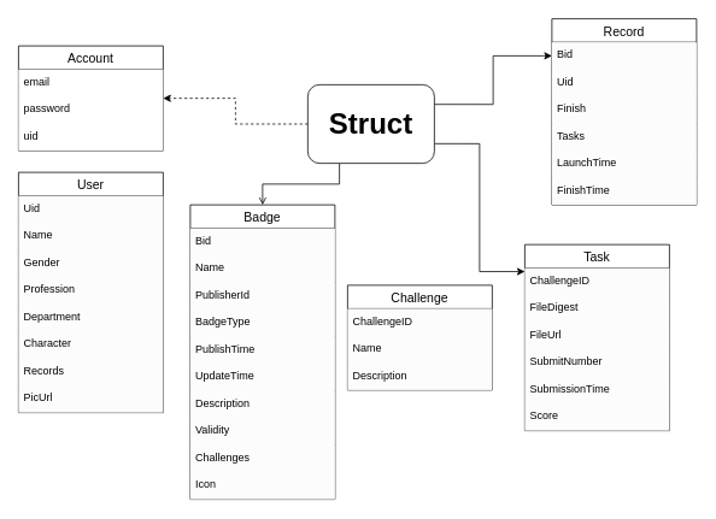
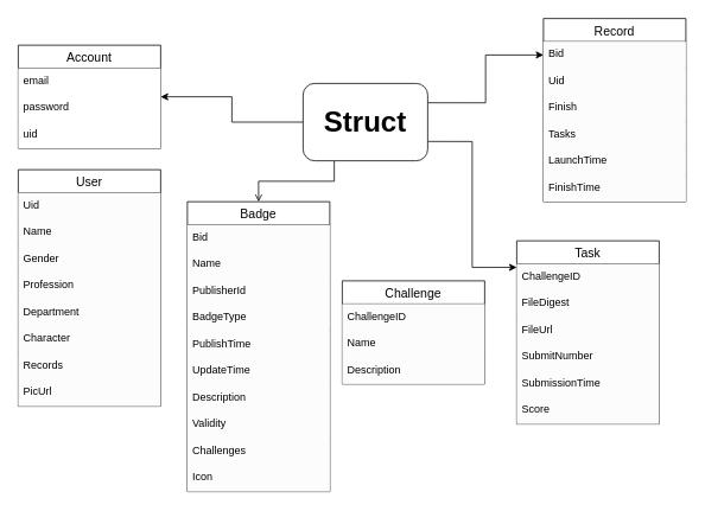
  <mxCell id="0" />
  <mxCell id="1" parent="0" />
  <mxCell id="2" value="Account" style="swimlane;fontStyle=0;childLayout=stackLayout;horizontal=1;startSize=26;horizontalStack=0;resizeParent=1;resizeParentMax=0;resizeLast=0;collapsible=1;marginBottom=0;align=center;fontSize=14;" vertex="1" parent="1"><mxGeometry x="20" y="50" width="160" height="116" as="geometry"><mxRectangle x="100" y="110" width="60" height="26" as="alternateBounds" /></mxGeometry></mxCell>
  <mxCell id="3" value="email" style="text;strokeColor=none;fillColor=default;spacingLeft=4;spacingRight=4;overflow=hidden;rotatable=0;points=[[0,0.5],[1,0.5]];portConstraint=eastwest;fontSize=12;" vertex="1" parent="2"><mxGeometry y="26" width="160" height="30" as="geometry" /></mxCell>
  <mxCell id="4" value="password" style="text;strokeColor=none;fillColor=default;spacingLeft=4;spacingRight=4;overflow=hidden;rotatable=0;points=[[0,0.5],[1,0.5]];portConstraint=eastwest;fontSize=12;" vertex="1" parent="2"><mxGeometry y="56" width="160" height="30" as="geometry" /></mxCell>
  <mxCell id="5" value="uid" style="text;strokeColor=none;fillColor=default;spacingLeft=4;spacingRight=4;overflow=hidden;rotatable=0;points=[[0,0.5],[1,0.5]];portConstraint=eastwest;fontSize=12;" vertex="1" parent="2"><mxGeometry y="86" width="160" height="30" as="geometry" /></mxCell>
  <mxCell id="6" value="User" style="swimlane;fontStyle=0;childLayout=stackLayout;horizontal=1;startSize=26;horizontalStack=0;resizeParent=1;resizeParentMax=0;resizeLast=0;collapsible=1;marginBottom=0;align=center;fontSize=14;" vertex="1" parent="1"><mxGeometry x="20" y="190" width="160" height="266" as="geometry"><mxRectangle x="100" y="110" width="60" height="26" as="alternateBounds" /></mxGeometry></mxCell>
  <mxCell id="7" value="Uid" style="text;strokeColor=none;fillColor=#FCFCFC;spacingLeft=4;spacingRight=4;overflow=hidden;rotatable=0;points=[[0,0.5],[1,0.5]];portConstraint=eastwest;fontSize=12;" vertex="1" parent="6"><mxGeometry y="26" width="160" height="30" as="geometry" /></mxCell>
  <mxCell id="8" value="Name" style="text;strokeColor=none;fillColor=#FCFCFC;spacingLeft=4;spacingRight=4;overflow=hidden;rotatable=0;points=[[0,0.5],[1,0.5]];portConstraint=eastwest;fontSize=12;" vertex="1" parent="6"><mxGeometry y="56" width="160" height="30" as="geometry" /></mxCell>
  <mxCell id="9" value="Gender" style="text;strokeColor=none;fillColor=#FCFCFC;spacingLeft=4;spacingRight=4;overflow=hidden;rotatable=0;points=[[0,0.5],[1,0.5]];portConstraint=eastwest;fontSize=12;" vertex="1" parent="6"><mxGeometry y="86" width="160" height="30" as="geometry" /></mxCell>
  <mxCell id="10" value="Profession" style="text;strokeColor=none;fillColor=#FCFCFC;spacingLeft=4;spacingRight=4;overflow=hidden;rotatable=0;points=[[0,0.5],[1,0.5]];portConstraint=eastwest;fontSize=12;" vertex="1" parent="6"><mxGeometry y="116" width="160" height="30" as="geometry" /></mxCell>
  <mxCell id="11" value="Department" style="text;strokeColor=none;fillColor=#FCFCFC;spacingLeft=4;spacingRight=4;overflow=hidden;rotatable=0;points=[[0,0.5],[1,0.5]];portConstraint=eastwest;fontSize=12;" vertex="1" parent="6"><mxGeometry y="146" width="160" height="30" as="geometry" /></mxCell>
  <mxCell id="12" value="Character" style="text;strokeColor=none;fillColor=#FCFCFC;spacingLeft=4;spacingRight=4;overflow=hidden;rotatable=0;points=[[0,0.5],[1,0.5]];portConstraint=eastwest;fontSize=12;" vertex="1" parent="6"><mxGeometry y="176" width="160" height="30" as="geometry" /></mxCell>
  <mxCell id="13" value="Records" style="text;strokeColor=none;fillColor=#FCFCFC;spacingLeft=4;spacingRight=4;overflow=hidden;rotatable=0;points=[[0,0.5],[1,0.5]];portConstraint=eastwest;fontSize=12;" vertex="1" parent="6"><mxGeometry y="206" width="160" height="30" as="geometry" /></mxCell>
  <mxCell id="14" value="PicUrl" style="text;strokeColor=none;fillColor=#FCFCFC;spacingLeft=4;spacingRight=4;overflow=hidden;rotatable=0;points=[[0,0.5],[1,0.5]];portConstraint=eastwest;fontSize=12;" vertex="1" parent="6"><mxGeometry y="236" width="160" height="30" as="geometry" /></mxCell>
  <mxCell id="15" value="Badge" style="swimlane;fontStyle=0;childLayout=stackLayout;horizontal=1;startSize=26;horizontalStack=0;resizeParent=1;resizeParentMax=0;resizeLast=0;collapsible=1;marginBottom=0;align=center;fontSize=14;" vertex="1" parent="1"><mxGeometry x="210" y="226" width="160" height="326" as="geometry"><mxRectangle x="100" y="110" width="60" height="26" as="alternateBounds" /></mxGeometry></mxCell>
  <mxCell id="16" value="Bid" style="text;strokeColor=none;fillColor=#FCFCFC;spacingLeft=4;spacingRight=4;overflow=hidden;rotatable=0;points=[[0,0.5],[1,0.5]];portConstraint=eastwest;fontSize=12;" vertex="1" parent="15"><mxGeometry y="26" width="160" height="30" as="geometry" /></mxCell>
  <mxCell id="17" value="Name" style="text;strokeColor=none;fillColor=#FCFCFC;spacingLeft=4;spacingRight=4;overflow=hidden;rotatable=0;points=[[0,0.5],[1,0.5]];portConstraint=eastwest;fontSize=12;" vertex="1" parent="15"><mxGeometry y="56" width="160" height="30" as="geometry" /></mxCell>
  <mxCell id="18" value="PublisherId" style="text;strokeColor=none;fillColor=#FCFCFC;spacingLeft=4;spacingRight=4;overflow=hidden;rotatable=0;points=[[0,0.5],[1,0.5]];portConstraint=eastwest;fontSize=12;" vertex="1" parent="15"><mxGeometry y="86" width="160" height="30" as="geometry" /></mxCell>
  <mxCell id="19" value="BadgeType" style="text;strokeColor=none;fillColor=#FCFCFC;spacingLeft=4;spacingRight=4;overflow=hidden;rotatable=0;points=[[0,0.5],[1,0.5]];portConstraint=eastwest;fontSize=12;" vertex="1" parent="15"><mxGeometry y="116" width="160" height="30" as="geometry" /></mxCell>
  <mxCell id="20" value="PublishTime" style="text;strokeColor=none;fillColor=#FCFCFC;spacingLeft=4;spacingRight=4;overflow=hidden;rotatable=0;points=[[0,0.5],[1,0.5]];portConstraint=eastwest;fontSize=12;" vertex="1" parent="15"><mxGeometry y="146" width="160" height="30" as="geometry" /></mxCell>
  <mxCell id="21" value="UpdateTime " style="text;strokeColor=none;fillColor=#FCFCFC;spacingLeft=4;spacingRight=4;overflow=hidden;rotatable=0;points=[[0,0.5],[1,0.5]];portConstraint=eastwest;fontSize=12;" vertex="1" parent="15"><mxGeometry y="176" width="160" height="30" as="geometry" /></mxCell>
  <mxCell id="22" value="Description" style="text;strokeColor=none;fillColor=#FCFCFC;spacingLeft=4;spacingRight=4;overflow=hidden;rotatable=0;points=[[0,0.5],[1,0.5]];portConstraint=eastwest;fontSize=12;" vertex="1" parent="15"><mxGeometry y="206" width="160" height="30" as="geometry" /></mxCell>
  <mxCell id="23" value="Validity" style="text;strokeColor=none;fillColor=#FCFCFC;spacingLeft=4;spacingRight=4;overflow=hidden;rotatable=0;points=[[0,0.5],[1,0.5]];portConstraint=eastwest;fontSize=12;" vertex="1" parent="15"><mxGeometry y="236" width="160" height="30" as="geometry" /></mxCell>
  <mxCell id="24" value="Challenges" style="text;strokeColor=none;fillColor=#FCFCFC;spacingLeft=4;spacingRight=4;overflow=hidden;rotatable=0;points=[[0,0.5],[1,0.5]];portConstraint=eastwest;fontSize=12;" vertex="1" parent="15"><mxGeometry y="266" width="160" height="30" as="geometry" /></mxCell>
  <mxCell id="25" value="Icon" style="text;strokeColor=none;fillColor=#FCFCFC;spacingLeft=4;spacingRight=4;overflow=hidden;rotatable=0;points=[[0,0.5],[1,0.5]];portConstraint=eastwest;fontSize=12;" vertex="1" parent="15"><mxGeometry y="296" width="160" height="30" as="geometry" /></mxCell>
  <mxCell id="26" value="Challenge" style="swimlane;fontStyle=0;childLayout=stackLayout;horizontal=1;startSize=26;horizontalStack=0;resizeParent=1;resizeParentMax=0;resizeLast=0;collapsible=1;marginBottom=0;align=center;fontSize=14;" vertex="1" parent="1"><mxGeometry x="384" y="315" width="160" height="116" as="geometry"><mxRectangle x="100" y="110" width="60" height="26" as="alternateBounds" /></mxGeometry></mxCell>
  <mxCell id="27" value="ChallengeID" style="text;strokeColor=none;fillColor=#FCFCFC;spacingLeft=4;spacingRight=4;overflow=hidden;rotatable=0;points=[[0,0.5],[1,0.5]];portConstraint=eastwest;fontSize=12;" vertex="1" parent="26"><mxGeometry y="26" width="160" height="30" as="geometry" /></mxCell>
  <mxCell id="28" value="Name  " style="text;strokeColor=none;fillColor=#FCFCFC;spacingLeft=4;spacingRight=4;overflow=hidden;rotatable=0;points=[[0,0.5],[1,0.5]];portConstraint=eastwest;fontSize=12;" vertex="1" parent="26"><mxGeometry y="56" width="160" height="30" as="geometry" /></mxCell>
  <mxCell id="29" value="Description" style="text;strokeColor=none;fillColor=#FCFCFC;spacingLeft=4;spacingRight=4;overflow=hidden;rotatable=0;points=[[0,0.5],[1,0.5]];portConstraint=eastwest;fontSize=12;" vertex="1" parent="26"><mxGeometry y="86" width="160" height="30" as="geometry" /></mxCell>
  <mxCell id="30" value="Record" style="swimlane;fontStyle=0;childLayout=stackLayout;horizontal=1;startSize=26;horizontalStack=0;resizeParent=1;resizeParentMax=0;resizeLast=0;collapsible=1;marginBottom=0;align=center;fontSize=14;" vertex="1" parent="1"><mxGeometry x="610" y="20" width="160" height="206" as="geometry"><mxRectangle x="100" y="110" width="60" height="26" as="alternateBounds" /></mxGeometry></mxCell>
  <mxCell id="31" value="Bid" style="text;strokeColor=none;fillColor=#FCFCFC;spacingLeft=4;spacingRight=4;overflow=hidden;rotatable=0;points=[[0,0.5],[1,0.5]];portConstraint=eastwest;fontSize=12;" vertex="1" parent="30"><mxGeometry y="26" width="160" height="30" as="geometry" /></mxCell>
  <mxCell id="32" value="Uid" style="text;strokeColor=none;fillColor=#FCFCFC;spacingLeft=4;spacingRight=4;overflow=hidden;rotatable=0;points=[[0,0.5],[1,0.5]];portConstraint=eastwest;fontSize=12;" vertex="1" parent="30"><mxGeometry y="56" width="160" height="30" as="geometry" /></mxCell>
  <mxCell id="33" value="Finish" style="text;strokeColor=none;fillColor=#FCFCFC;spacingLeft=4;spacingRight=4;overflow=hidden;rotatable=0;points=[[0,0.5],[1,0.5]];portConstraint=eastwest;fontSize=12;" vertex="1" parent="30"><mxGeometry y="86" width="160" height="30" as="geometry" /></mxCell>
  <mxCell id="34" value="Tasks" style="text;strokeColor=none;fillColor=#FCFCFC;spacingLeft=4;spacingRight=4;overflow=hidden;rotatable=0;points=[[0,0.5],[1,0.5]];portConstraint=eastwest;fontSize=12;" vertex="1" parent="30"><mxGeometry y="116" width="160" height="30" as="geometry" /></mxCell>
  <mxCell id="35" value="LaunchTime" style="text;strokeColor=none;fillColor=#FCFCFC;spacingLeft=4;spacingRight=4;overflow=hidden;rotatable=0;points=[[0,0.5],[1,0.5]];portConstraint=eastwest;fontSize=12;" vertex="1" parent="30"><mxGeometry y="146" width="160" height="30" as="geometry" /></mxCell>
  <mxCell id="36" value="FinishTime" style="text;strokeColor=none;fillColor=#FCFCFC;spacingLeft=4;spacingRight=4;overflow=hidden;rotatable=0;points=[[0,0.5],[1,0.5]];portConstraint=eastwest;fontSize=12;" vertex="1" parent="30"><mxGeometry y="176" width="160" height="30" as="geometry" /></mxCell>
  <mxCell id="37" value="Task" style="swimlane;fontStyle=0;childLayout=stackLayout;horizontal=1;startSize=26;horizontalStack=0;resizeParent=1;resizeParentMax=0;resizeLast=0;collapsible=1;marginBottom=0;align=center;fontSize=14;" vertex="1" parent="1"><mxGeometry x="580" y="270" width="160" height="206" as="geometry"><mxRectangle x="100" y="110" width="60" height="26" as="alternateBounds" /></mxGeometry></mxCell>
  <mxCell id="38" value="ChallengeID" style="text;strokeColor=none;fillColor=#FCFCFC;spacingLeft=4;spacingRight=4;overflow=hidden;rotatable=0;points=[[0,0.5],[1,0.5]];portConstraint=eastwest;fontSize=12;" vertex="1" parent="37"><mxGeometry y="26" width="160" height="30" as="geometry" /></mxCell>
  <mxCell id="39" value="FileDigest" style="text;strokeColor=none;fillColor=#FCFCFC;spacingLeft=4;spacingRight=4;overflow=hidden;rotatable=0;points=[[0,0.5],[1,0.5]];portConstraint=eastwest;fontSize=12;" vertex="1" parent="37"><mxGeometry y="56" width="160" height="30" as="geometry" /></mxCell>
  <mxCell id="40" value="FileUrl" style="text;strokeColor=none;fillColor=#FCFCFC;spacingLeft=4;spacingRight=4;overflow=hidden;rotatable=0;points=[[0,0.5],[1,0.5]];portConstraint=eastwest;fontSize=12;" vertex="1" parent="37"><mxGeometry y="86" width="160" height="30" as="geometry" /></mxCell>
  <mxCell id="41" value="SubmitNumber" style="text;strokeColor=none;fillColor=#FCFCFC;spacingLeft=4;spacingRight=4;overflow=hidden;rotatable=0;points=[[0,0.5],[1,0.5]];portConstraint=eastwest;fontSize=12;" vertex="1" parent="37"><mxGeometry y="116" width="160" height="30" as="geometry" /></mxCell>
  <mxCell id="42" value="SubmissionTime" style="text;strokeColor=none;fillColor=#FCFCFC;spacingLeft=4;spacingRight=4;overflow=hidden;rotatable=0;points=[[0,0.5],[1,0.5]];portConstraint=eastwest;fontSize=12;" vertex="1" parent="37"><mxGeometry y="146" width="160" height="30" as="geometry" /></mxCell>
  <mxCell id="43" value="Score" style="text;strokeColor=none;fillColor=#FCFCFC;spacingLeft=4;spacingRight=4;overflow=hidden;rotatable=0;points=[[0,0.5],[1,0.5]];portConstraint=eastwest;fontSize=12;" vertex="1" parent="37"><mxGeometry y="176" width="160" height="30" as="geometry" /></mxCell>
- <mxCell id="44" style="edgeStyle=orthogonalEdgeStyle;rounded=0;orthogonalLoop=1;jettySize=auto;html=1;fontSize=32;dashed=1;" edge="1" parent="1" source="48" target="2"><mxGeometry relative="1" as="geometry" /></mxCell>
+ <mxCell id="44" style="edgeStyle=orthogonalEdgeStyle;rounded=0;orthogonalLoop=1;jettySize=auto;html=1;fontSize=32;" edge="1" parent="1" source="48" target="2"><mxGeometry relative="1" as="geometry" /></mxCell>
  <mxCell id="45" style="edgeStyle=orthogonalEdgeStyle;rounded=0;orthogonalLoop=1;jettySize=auto;html=1;exitX=0.25;exitY=1;exitDx=0;exitDy=0;entryX=0.5;entryY=0;entryDx=0;entryDy=0;fontSize=32;endArrow=open;" edge="1" parent="1" source="48" target="15"><mxGeometry relative="1" as="geometry" /></mxCell>
  <mxCell id="46" style="edgeStyle=orthogonalEdgeStyle;rounded=0;orthogonalLoop=1;jettySize=auto;html=1;exitX=1;exitY=0.75;exitDx=0;exitDy=0;entryX=0;entryY=0.129;entryDx=0;entryDy=0;entryPerimeter=0;fontSize=32;" edge="1" parent="1" source="48" target="38"><mxGeometry relative="1" as="geometry" /></mxCell>
  <mxCell id="47" style="edgeStyle=orthogonalEdgeStyle;rounded=0;orthogonalLoop=1;jettySize=auto;html=1;exitX=1;exitY=0.25;exitDx=0;exitDy=0;fontSize=32;" edge="1" parent="1" source="48" target="31"><mxGeometry relative="1" as="geometry" /></mxCell>
  <mxCell id="48" value="&lt;font style=&quot;font-size: 32px&quot;&gt;&lt;b&gt;Struct&lt;/b&gt;&lt;/font&gt;" style="whiteSpace=wrap;html=1;fillColor=default;rounded=1;" vertex="1" parent="1"><mxGeometry x="340" y="93" width="140" height="87" as="geometry" /></mxCell>
